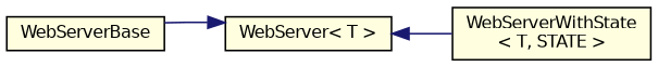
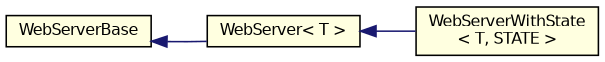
  digraph {
    rankdir=LR
    node [color=black fillcolor=lightyellow fontname=Helvetica fontsize=10 shape=record style=filled]
    edge [color=midnightblue dir=back fontname=Helvetica fontsize=10 labelfontname=Helvetica labelfontsize=10 style=solid]
    n1 [height=0.2 label=WebServerBase width=0.4]
    n2 [height=0.2 label="WebServer\< T \>" width=0.4]
    n3 [height=0.2 label="WebServerWithState\l\< T, STATE \>" width=0.4]
-   n2 -> n1
+   n1 -> n2
    n2 -> n3
  }
